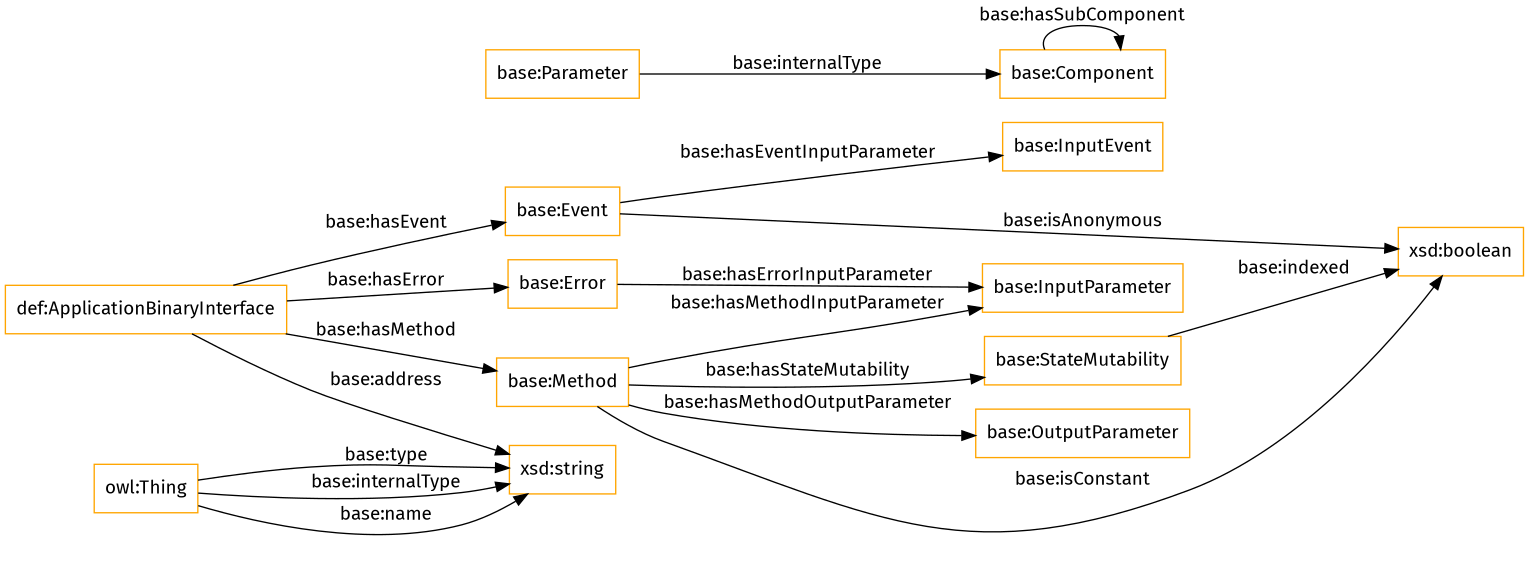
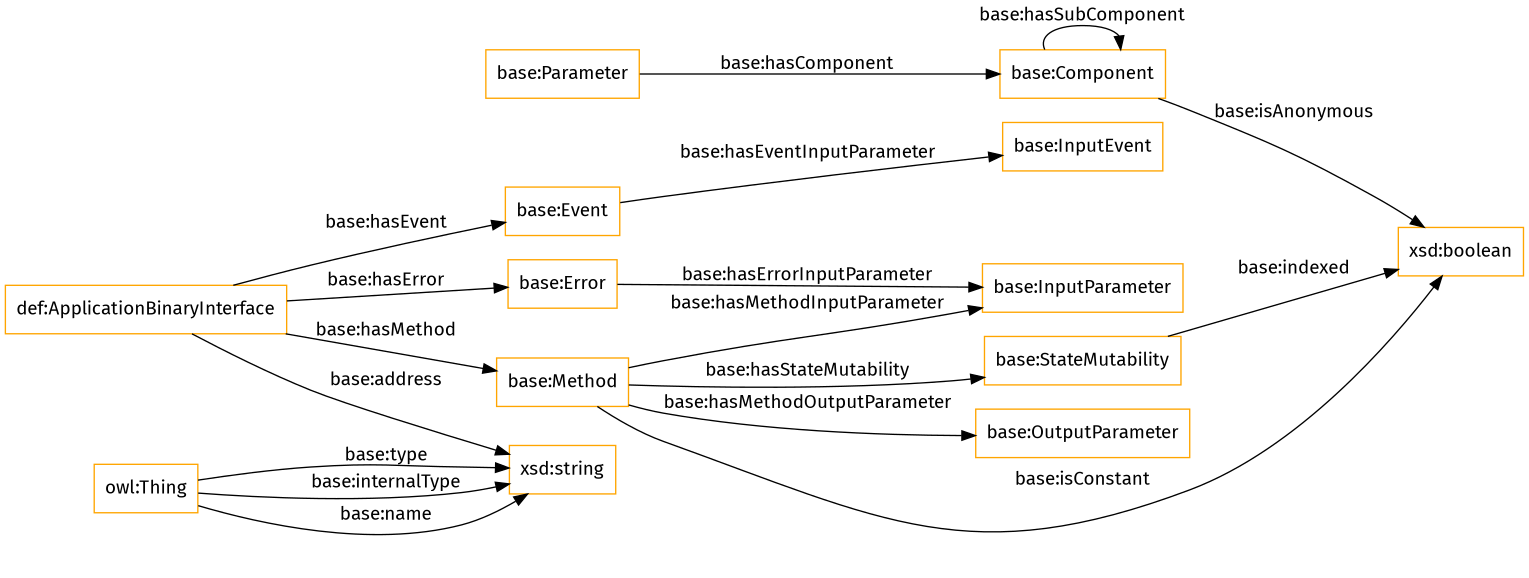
  digraph {
    fontname="Fira Sans"
    rankdir=LR
    node [color=orange fontname="Fira Sans" shape=rectangle]
    edge [fontname="Fira Sans"]
    "base:Parameter"
    "base:Component"
    "base:Method"
    "base:OutputParameter"
    "base:StateMutability"
    "base:InputParameter"
    "xsd:boolean"
    n8 [label="def:ApplicationBinaryInterface"]
    "base:Error"
    "base:Event"
    "xsd:string"
    "base:InputEvent"
    "owl:Thing"
-   "base:Parameter" -> "base:Component" [label="base:internalType"]
+   "base:Parameter" -> "base:Component" [label="base:hasComponent"]
    "base:Component" -> "base:Component" [label="base:hasSubComponent"]
    "base:Method" -> "base:OutputParameter" [label="base:hasMethodOutputParameter"]
    "base:Method" -> "base:StateMutability" [label="base:hasStateMutability"]
    "base:Method" -> "base:InputParameter" [label="base:hasMethodInputParameter"]
    "base:Method" -> "xsd:boolean" [label="base:isConstant"]
    "base:StateMutability" -> "xsd:boolean" [label="base:indexed"]
    n8 -> "base:Method" [label="base:hasMethod"]
    n8 -> "base:Error" [label="base:hasError"]
    n8 -> "base:Event" [label="base:hasEvent"]
    n8 -> "xsd:string" [label="base:address"]
    "base:Error" -> "base:InputParameter" [label="base:hasErrorInputParameter"]
-   "base:Event" -> "xsd:boolean" [label="base:isAnonymous"]
+   "base:Component" -> "xsd:boolean" [label="base:isAnonymous"]
    "base:Event" -> "base:InputEvent" [label="base:hasEventInputParameter"]
    "owl:Thing" -> "xsd:string" [label="base:type"]
    "owl:Thing" -> "xsd:string" [label="base:internalType"]
    "owl:Thing" -> "xsd:string" [label="base:name"]
  }
